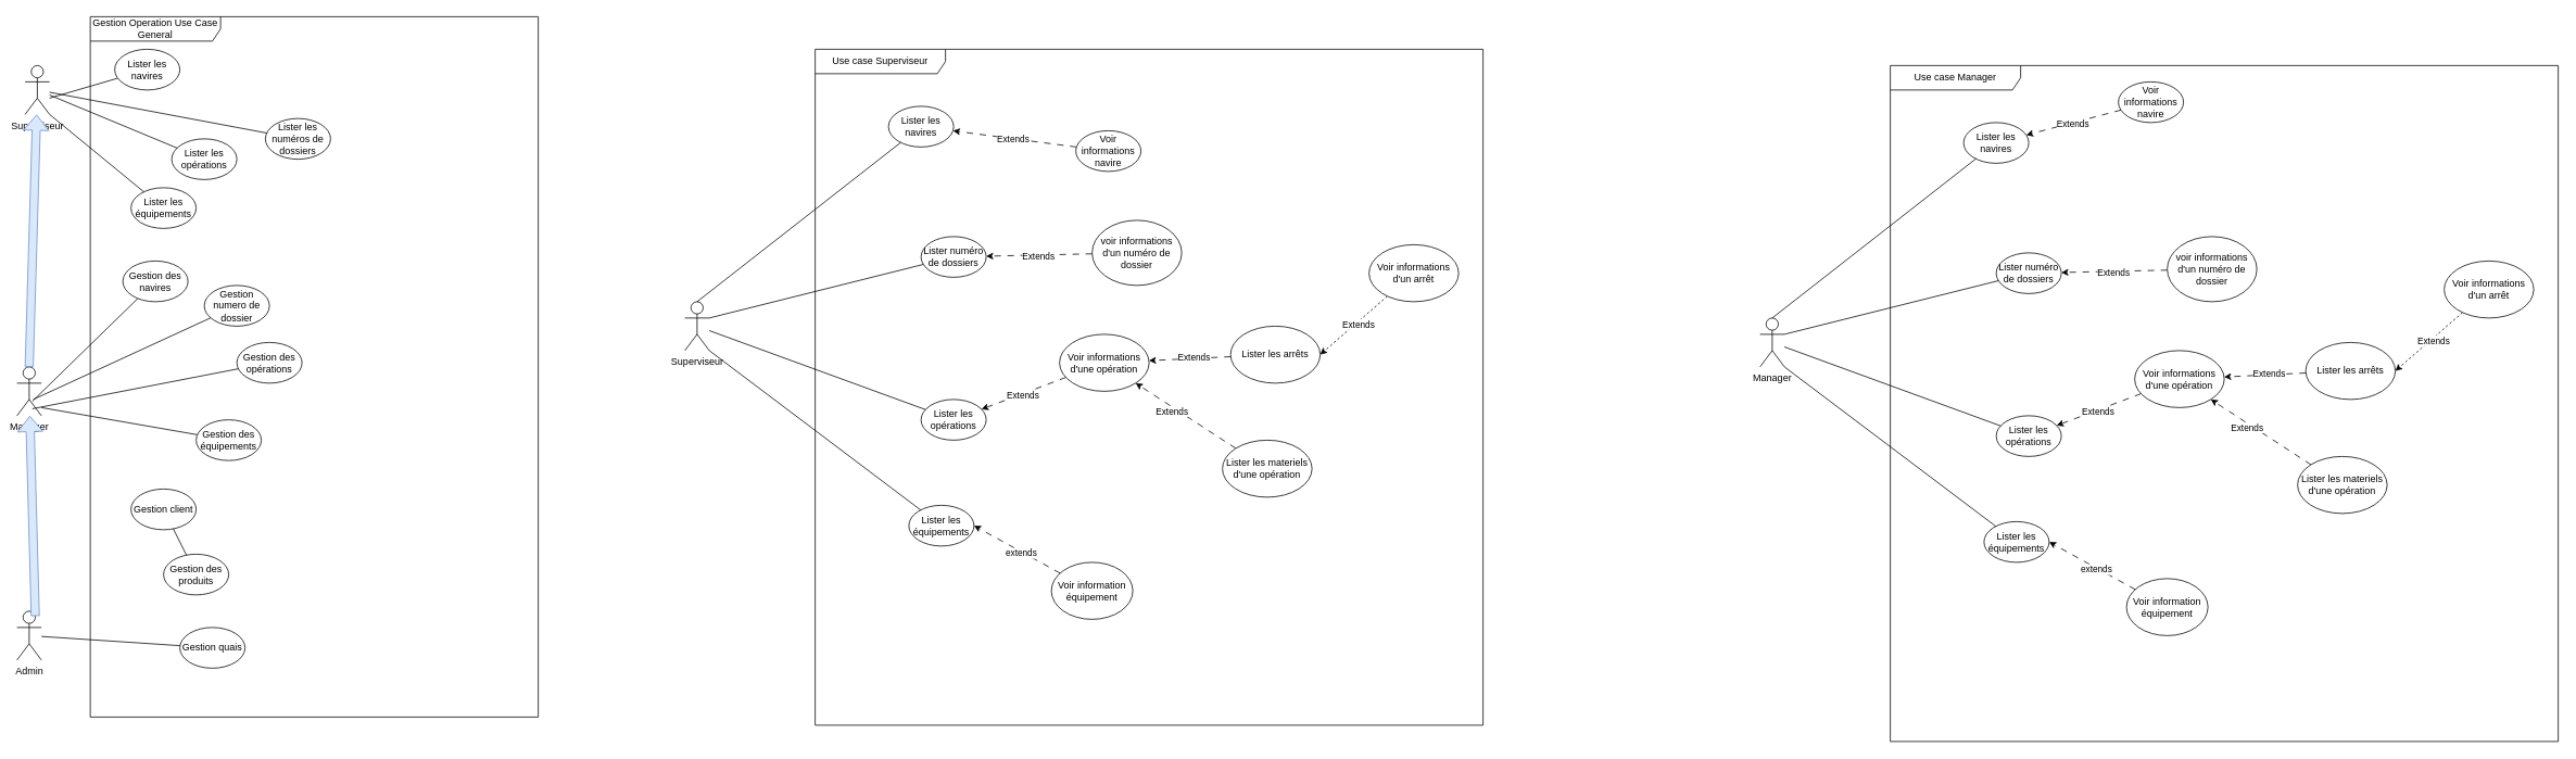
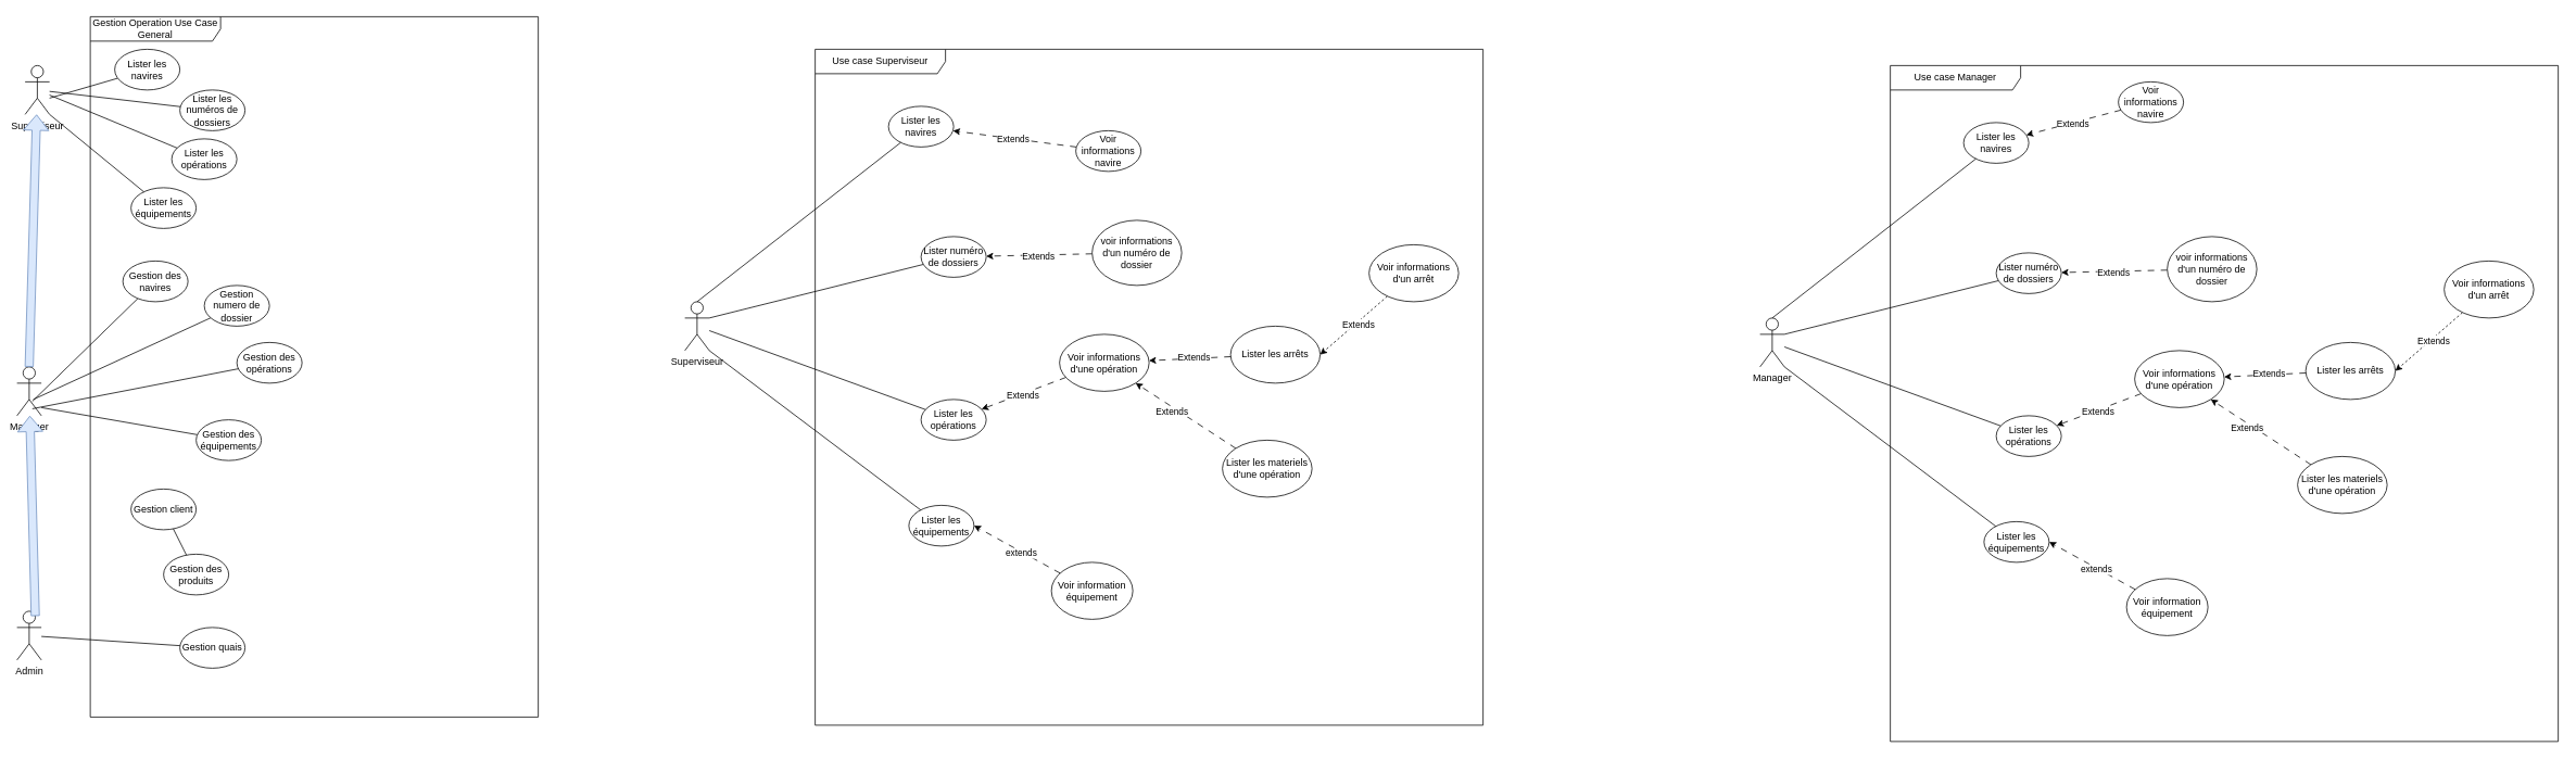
  <mxCell id="0" />
  <mxCell id="1" parent="0" />
  <mxCell id="2" value="Superviseur" style="shape=umlActor;verticalLabelPosition=bottom;verticalAlign=top;html=1;" parent="1" vertex="1"><mxGeometry x="30" y="80" width="30" height="60" as="geometry" /></mxCell>
  <mxCell id="3" value="Gestion Operation Use Case General" style="shape=umlFrame;whiteSpace=wrap;html=1;pointerEvents=0;recursiveResize=0;container=1;collapsible=0;width=160;" parent="1" vertex="1"><mxGeometry x="110" y="20" width="550" height="860" as="geometry" /></mxCell>
  <mxCell id="4" style="rounded=0;orthogonalLoop=1;jettySize=auto;html=1;endArrow=none;endFill=0;" edge="1" parent="3" source="5"><mxGeometry relative="1" as="geometry"><mxPoint x="-50" y="100" as="targetPoint" /></mxGeometry></mxCell>
  <mxCell id="5" value="Lister les navires" style="ellipse;whiteSpace=wrap;html=1;" parent="3" vertex="1"><mxGeometry x="30" y="40" width="80" height="50" as="geometry" /></mxCell>
- <mxCell id="6" value="Lister les numéros de dossiers" style="ellipse;whiteSpace=wrap;html=1;" vertex="1" parent="3"><mxGeometry x="215" y="125" width="80" height="50" as="geometry" /></mxCell>
+ <mxCell id="6" value="Lister les numéros de dossiers" style="ellipse;whiteSpace=wrap;html=1;" vertex="1" parent="3"><mxGeometry x="110" y="90" width="80" height="50" as="geometry" /></mxCell>
  <mxCell id="7" value="Lister les opérations" style="ellipse;whiteSpace=wrap;html=1;" vertex="1" parent="3"><mxGeometry x="100" y="150" width="80" height="50" as="geometry" /></mxCell>
  <mxCell id="8" value="Lister les équipements" style="ellipse;whiteSpace=wrap;html=1;" vertex="1" parent="3"><mxGeometry x="50" y="210" width="80" height="50" as="geometry" /></mxCell>
  <mxCell id="9" value="Gestion des navires" style="ellipse;whiteSpace=wrap;html=1;" vertex="1" parent="3"><mxGeometry x="40" y="300" width="80" height="50" as="geometry" /></mxCell>
  <mxCell id="10" style="rounded=0;orthogonalLoop=1;jettySize=auto;html=1;endArrow=none;endFill=0;" edge="1" parent="3" source="11"><mxGeometry relative="1" as="geometry"><mxPoint x="-70" y="470" as="targetPoint" /></mxGeometry></mxCell>
  <mxCell id="11" value="Gestion numero de dossier" style="ellipse;whiteSpace=wrap;html=1;" vertex="1" parent="3"><mxGeometry x="140" y="330" width="80" height="50" as="geometry" /></mxCell>
  <mxCell id="12" value="Gestion des opérations" style="ellipse;whiteSpace=wrap;html=1;" vertex="1" parent="3"><mxGeometry x="180" y="400" width="80" height="50" as="geometry" /></mxCell>
  <mxCell id="13" style="rounded=0;orthogonalLoop=1;jettySize=auto;html=1;endArrow=none;endFill=0;" edge="1" parent="3" source="14"><mxGeometry relative="1" as="geometry"><mxPoint x="-60" y="480" as="targetPoint" /></mxGeometry></mxCell>
  <mxCell id="14" value="Gestion des équipements" style="ellipse;whiteSpace=wrap;html=1;" vertex="1" parent="3"><mxGeometry x="130" y="495" width="80" height="50" as="geometry" /></mxCell>
  <mxCell id="15" value="Gestion client" style="ellipse;whiteSpace=wrap;html=1;" vertex="1" parent="3"><mxGeometry x="50" y="580" width="80" height="50" as="geometry" /></mxCell>
  <mxCell id="16" value="Gestion des produits" style="ellipse;whiteSpace=wrap;html=1;" vertex="1" parent="3"><mxGeometry x="90" y="660" width="80" height="50" as="geometry" /></mxCell>
  <mxCell id="17" value="Gestion quais" style="ellipse;whiteSpace=wrap;html=1;" vertex="1" parent="3"><mxGeometry x="110" y="750" width="80" height="50" as="geometry" /></mxCell>
  <mxCell id="18" value="Manager" style="shape=umlActor;verticalLabelPosition=bottom;verticalAlign=top;html=1;" vertex="1" parent="1"><mxGeometry x="20" y="450" width="30" height="60" as="geometry" /></mxCell>
  <mxCell id="19" value="Admin" style="shape=umlActor;verticalLabelPosition=bottom;verticalAlign=top;html=1;" vertex="1" parent="1"><mxGeometry x="20" y="750" width="30" height="60" as="geometry" /></mxCell>
  <mxCell id="20" style="rounded=0;orthogonalLoop=1;jettySize=auto;html=1;strokeColor=default;startArrow=none;startFill=0;endArrow=none;endFill=0;" edge="1" parent="1" source="7" target="2"><mxGeometry relative="1" as="geometry" /></mxCell>
  <mxCell id="21" style="rounded=0;orthogonalLoop=1;jettySize=auto;html=1;endArrow=none;endFill=0;" edge="1" parent="1" source="6" target="2"><mxGeometry relative="1" as="geometry" /></mxCell>
  <mxCell id="22" style="rounded=0;orthogonalLoop=1;jettySize=auto;html=1;entryX=1;entryY=1;entryDx=0;entryDy=0;entryPerimeter=0;endArrow=none;endFill=0;" edge="1" parent="1" source="8" target="2"><mxGeometry relative="1" as="geometry" /></mxCell>
  <mxCell id="23" value="" style="shape=flexArrow;endArrow=classic;html=1;rounded=0;exitX=0.5;exitY=0;exitDx=0;exitDy=0;exitPerimeter=0;strokeColor=#6c8ebf;fillColor=#dae8fc;" edge="1" parent="1" source="18" target="2"><mxGeometry width="50" height="50" relative="1" as="geometry"><mxPoint x="270" y="440" as="sourcePoint" /><mxPoint x="320" y="390" as="targetPoint" /></mxGeometry></mxCell>
  <mxCell id="24" style="rounded=0;orthogonalLoop=1;jettySize=auto;html=1;entryX=0.631;entryY=0.704;entryDx=0;entryDy=0;entryPerimeter=0;endArrow=none;endFill=0;" edge="1" parent="1" source="9" target="18"><mxGeometry relative="1" as="geometry" /></mxCell>
  <mxCell id="25" style="rounded=0;orthogonalLoop=1;jettySize=auto;html=1;entryX=0.631;entryY=0.857;entryDx=0;entryDy=0;entryPerimeter=0;endArrow=none;endFill=0;" edge="1" parent="1" source="12" target="18"><mxGeometry relative="1" as="geometry" /></mxCell>
  <mxCell id="26" value="" style="endArrow=classic;html=1;rounded=0;exitX=0.75;exitY=0.1;exitDx=0;exitDy=0;exitPerimeter=0;shape=flexArrow;fillColor=#dae8fc;strokeColor=#6c8ebf;" edge="1" parent="1" source="19" target="18"><mxGeometry width="50" height="50" relative="1" as="geometry"><mxPoint x="230" y="830" as="sourcePoint" /><mxPoint x="280" y="780" as="targetPoint" /></mxGeometry></mxCell>
  <mxCell id="27" style="rounded=0;orthogonalLoop=1;jettySize=auto;html=1;endArrow=none;endFill=0;" edge="1" parent="1" source="15" target="16"><mxGeometry relative="1" as="geometry" /></mxCell>
  <mxCell id="28" style="rounded=0;orthogonalLoop=1;jettySize=auto;html=1;endArrow=none;endFill=0;" edge="1" parent="1" source="17" target="19"><mxGeometry relative="1" as="geometry" /></mxCell>
  <mxCell id="29" value="Use case Superviseur" style="shape=umlFrame;whiteSpace=wrap;html=1;pointerEvents=0;recursiveResize=0;container=1;collapsible=0;width=160;" vertex="1" parent="1"><mxGeometry x="1000" y="60" width="820" height="830" as="geometry" /></mxCell>
  <mxCell id="30" value="Lister les navires" style="ellipse;whiteSpace=wrap;html=1;" vertex="1" parent="29"><mxGeometry x="90" y="70" width="80" height="50" as="geometry" /></mxCell>
  <mxCell id="31" style="rounded=0;orthogonalLoop=1;jettySize=auto;html=1;dashed=1;dashPattern=8 8;" edge="1" parent="29" source="33" target="30"><mxGeometry relative="1" as="geometry" /></mxCell>
  <mxCell id="32" value="Extends" style="edgeLabel;html=1;align=center;verticalAlign=middle;resizable=0;points=[];" vertex="1" connectable="0" parent="31"><mxGeometry x="0.034" y="1" relative="1" as="geometry"><mxPoint as="offset" /></mxGeometry></mxCell>
  <mxCell id="33" value="Voir informations navire" style="ellipse;whiteSpace=wrap;html=1;" vertex="1" parent="29"><mxGeometry x="320" y="100" width="80" height="50" as="geometry" /></mxCell>
  <mxCell id="34" value="Lister numéro de dossiers" style="ellipse;whiteSpace=wrap;html=1;" vertex="1" parent="29"><mxGeometry x="130" y="230" width="80" height="50" as="geometry" /></mxCell>
  <mxCell id="35" style="rounded=0;orthogonalLoop=1;jettySize=auto;html=1;dashed=1;dashPattern=8 8;" edge="1" parent="29" source="37" target="34"><mxGeometry relative="1" as="geometry" /></mxCell>
  <mxCell id="36" value="Extends" style="edgeLabel;html=1;align=center;verticalAlign=middle;resizable=0;points=[];" vertex="1" connectable="0" parent="35"><mxGeometry x="0.034" y="1" relative="1" as="geometry"><mxPoint as="offset" /></mxGeometry></mxCell>
  <mxCell id="37" value="voir informations d'un numéro de dossier" style="ellipse;whiteSpace=wrap;html=1;" vertex="1" parent="29"><mxGeometry x="340" y="210" width="110" height="80" as="geometry" /></mxCell>
  <mxCell id="38" value="Lister les opérations" style="ellipse;whiteSpace=wrap;html=1;" vertex="1" parent="29"><mxGeometry x="130" y="430" width="80" height="50" as="geometry" /></mxCell>
  <mxCell id="39" style="rounded=0;orthogonalLoop=1;jettySize=auto;html=1;dashed=1;dashPattern=8 8;" edge="1" parent="29" source="41" target="38"><mxGeometry relative="1" as="geometry" /></mxCell>
  <mxCell id="40" value="Extends" style="edgeLabel;html=1;align=center;verticalAlign=middle;resizable=0;points=[];" vertex="1" connectable="0" parent="39"><mxGeometry x="0.034" y="1" relative="1" as="geometry"><mxPoint as="offset" /></mxGeometry></mxCell>
  <mxCell id="41" value="Voir informations d'une opération" style="ellipse;whiteSpace=wrap;html=1;" vertex="1" parent="29"><mxGeometry x="300" y="350" width="110" height="70" as="geometry" /></mxCell>
  <mxCell id="42" style="rounded=0;orthogonalLoop=1;jettySize=auto;html=1;dashed=1;dashPattern=8 8;" edge="1" parent="29" source="44" target="41"><mxGeometry relative="1" as="geometry" /></mxCell>
  <mxCell id="43" value="Extends" style="edgeLabel;html=1;align=center;verticalAlign=middle;resizable=0;points=[];" vertex="1" connectable="0" parent="42"><mxGeometry x="-0.064" y="-2" relative="1" as="geometry"><mxPoint x="1" as="offset" /></mxGeometry></mxCell>
  <mxCell id="44" value="Lister les arrêts" style="ellipse;whiteSpace=wrap;html=1;" vertex="1" parent="29"><mxGeometry x="510" y="340" width="110" height="70" as="geometry" /></mxCell>
  <mxCell id="45" style="rounded=0;orthogonalLoop=1;jettySize=auto;html=1;entryX=1;entryY=0.5;entryDx=0;entryDy=0;dashed=1;" edge="1" parent="29" source="47" target="44"><mxGeometry relative="1" as="geometry" /></mxCell>
  <mxCell id="46" value="Extends" style="edgeLabel;html=1;align=center;verticalAlign=middle;resizable=0;points=[];" vertex="1" connectable="0" parent="45"><mxGeometry x="-0.084" y="2" relative="1" as="geometry"><mxPoint as="offset" /></mxGeometry></mxCell>
  <mxCell id="47" value="Voir informations d'un arrêt" style="ellipse;whiteSpace=wrap;html=1;" vertex="1" parent="29"><mxGeometry x="680" y="240" width="110" height="70" as="geometry" /></mxCell>
  <mxCell id="48" style="rounded=0;orthogonalLoop=1;jettySize=auto;html=1;dashed=1;dashPattern=8 8;" edge="1" parent="29" source="50" target="41"><mxGeometry relative="1" as="geometry" /></mxCell>
  <mxCell id="49" value="Extends" style="edgeLabel;html=1;align=center;verticalAlign=middle;resizable=0;points=[];" vertex="1" connectable="0" parent="48"><mxGeometry x="0.223" y="6" relative="1" as="geometry"><mxPoint y="-1" as="offset" /></mxGeometry></mxCell>
  <mxCell id="50" value="Lister les materiels d'une opération" style="ellipse;whiteSpace=wrap;html=1;" vertex="1" parent="29"><mxGeometry x="500" y="480" width="110" height="70" as="geometry" /></mxCell>
  <mxCell id="51" value="Lister les équipements" style="ellipse;whiteSpace=wrap;html=1;" vertex="1" parent="29"><mxGeometry x="115" y="560" width="80" height="50" as="geometry" /></mxCell>
  <mxCell id="52" style="rounded=0;orthogonalLoop=1;jettySize=auto;html=1;entryX=1;entryY=0.5;entryDx=0;entryDy=0;dashed=1;dashPattern=8 8;" edge="1" parent="29" source="54" target="51"><mxGeometry relative="1" as="geometry" /></mxCell>
  <mxCell id="53" value="extends" style="edgeLabel;html=1;align=center;verticalAlign=middle;resizable=0;points=[];" vertex="1" connectable="0" parent="52"><mxGeometry x="-0.111" y="1" relative="1" as="geometry"><mxPoint as="offset" /></mxGeometry></mxCell>
  <mxCell id="54" value="Voir information équipement" style="ellipse;whiteSpace=wrap;html=1;" vertex="1" parent="29"><mxGeometry x="290" y="630" width="100" height="70" as="geometry" /></mxCell>
  <mxCell id="55" value="Superviseur" style="shape=umlActor;verticalLabelPosition=bottom;verticalAlign=top;html=1;" vertex="1" parent="1"><mxGeometry x="840" y="370" width="30" height="60" as="geometry" /></mxCell>
  <mxCell id="56" style="rounded=0;orthogonalLoop=1;jettySize=auto;html=1;entryX=0.5;entryY=0;entryDx=0;entryDy=0;entryPerimeter=0;endArrow=none;endFill=0;" edge="1" parent="1" source="30" target="55"><mxGeometry relative="1" as="geometry" /></mxCell>
  <mxCell id="57" style="rounded=0;orthogonalLoop=1;jettySize=auto;html=1;entryX=1;entryY=0.333;entryDx=0;entryDy=0;entryPerimeter=0;endArrow=none;endFill=0;" edge="1" parent="1" source="34" target="55"><mxGeometry relative="1" as="geometry" /></mxCell>
  <mxCell id="58" style="rounded=0;orthogonalLoop=1;jettySize=auto;html=1;endArrow=none;endFill=0;" edge="1" parent="1" source="38" target="55"><mxGeometry relative="1" as="geometry" /></mxCell>
  <mxCell id="59" style="rounded=0;orthogonalLoop=1;jettySize=auto;html=1;entryX=1;entryY=1;entryDx=0;entryDy=0;entryPerimeter=0;endArrow=none;endFill=0;" edge="1" parent="1" source="51" target="55"><mxGeometry relative="1" as="geometry" /></mxCell>
  <mxCell id="60" value="Use case Manager" style="shape=umlFrame;whiteSpace=wrap;html=1;pointerEvents=0;recursiveResize=0;container=1;collapsible=0;width=160;" vertex="1" parent="1"><mxGeometry x="2320" y="80" width="820" height="830" as="geometry" /></mxCell>
  <mxCell id="61" value="Lister les navires" style="ellipse;whiteSpace=wrap;html=1;" vertex="1" parent="60"><mxGeometry x="90" y="70" width="80" height="50" as="geometry" /></mxCell>
  <mxCell id="62" style="rounded=0;orthogonalLoop=1;jettySize=auto;html=1;dashed=1;dashPattern=8 8;" edge="1" parent="60" source="64" target="61"><mxGeometry relative="1" as="geometry" /></mxCell>
  <mxCell id="63" value="Extends" style="edgeLabel;html=1;align=center;verticalAlign=middle;resizable=0;points=[];" vertex="1" connectable="0" parent="62"><mxGeometry x="0.034" y="1" relative="1" as="geometry"><mxPoint as="offset" /></mxGeometry></mxCell>
  <mxCell id="64" value="Voir informations navire" style="ellipse;whiteSpace=wrap;html=1;" vertex="1" parent="60"><mxGeometry x="280" y="20" width="80" height="50" as="geometry" /></mxCell>
  <mxCell id="65" value="Lister numéro de dossiers" style="ellipse;whiteSpace=wrap;html=1;" vertex="1" parent="60"><mxGeometry x="130" y="230" width="80" height="50" as="geometry" /></mxCell>
  <mxCell id="66" style="rounded=0;orthogonalLoop=1;jettySize=auto;html=1;dashed=1;dashPattern=8 8;" edge="1" parent="60" source="68" target="65"><mxGeometry relative="1" as="geometry" /></mxCell>
  <mxCell id="67" value="Extends" style="edgeLabel;html=1;align=center;verticalAlign=middle;resizable=0;points=[];" vertex="1" connectable="0" parent="66"><mxGeometry x="0.034" y="1" relative="1" as="geometry"><mxPoint as="offset" /></mxGeometry></mxCell>
  <mxCell id="68" value="voir informations d'un numéro de dossier" style="ellipse;whiteSpace=wrap;html=1;" vertex="1" parent="60"><mxGeometry x="340" y="210" width="110" height="80" as="geometry" /></mxCell>
  <mxCell id="69" value="Lister les opérations" style="ellipse;whiteSpace=wrap;html=1;" vertex="1" parent="60"><mxGeometry x="130" y="430" width="80" height="50" as="geometry" /></mxCell>
  <mxCell id="70" style="rounded=0;orthogonalLoop=1;jettySize=auto;html=1;dashed=1;dashPattern=8 8;" edge="1" parent="60" source="72" target="69"><mxGeometry relative="1" as="geometry" /></mxCell>
  <mxCell id="71" value="Extends" style="edgeLabel;html=1;align=center;verticalAlign=middle;resizable=0;points=[];" vertex="1" connectable="0" parent="70"><mxGeometry x="0.034" y="1" relative="1" as="geometry"><mxPoint as="offset" /></mxGeometry></mxCell>
  <mxCell id="72" value="Voir informations d'une opération" style="ellipse;whiteSpace=wrap;html=1;" vertex="1" parent="60"><mxGeometry x="300" y="350" width="110" height="70" as="geometry" /></mxCell>
  <mxCell id="73" style="rounded=0;orthogonalLoop=1;jettySize=auto;html=1;dashed=1;dashPattern=8 8;" edge="1" parent="60" source="75" target="72"><mxGeometry relative="1" as="geometry" /></mxCell>
  <mxCell id="74" value="Extends" style="edgeLabel;html=1;align=center;verticalAlign=middle;resizable=0;points=[];" vertex="1" connectable="0" parent="73"><mxGeometry x="-0.064" y="-2" relative="1" as="geometry"><mxPoint x="1" as="offset" /></mxGeometry></mxCell>
  <mxCell id="75" value="Lister les arrêts" style="ellipse;whiteSpace=wrap;html=1;" vertex="1" parent="60"><mxGeometry x="510" y="340" width="110" height="70" as="geometry" /></mxCell>
  <mxCell id="76" style="rounded=0;orthogonalLoop=1;jettySize=auto;html=1;entryX=1;entryY=0.5;entryDx=0;entryDy=0;dashed=1;" edge="1" parent="60" source="78" target="75"><mxGeometry relative="1" as="geometry" /></mxCell>
  <mxCell id="77" value="Extends" style="edgeLabel;html=1;align=center;verticalAlign=middle;resizable=0;points=[];" vertex="1" connectable="0" parent="76"><mxGeometry x="-0.084" y="2" relative="1" as="geometry"><mxPoint as="offset" /></mxGeometry></mxCell>
  <mxCell id="78" value="Voir informations d'un arrêt" style="ellipse;whiteSpace=wrap;html=1;" vertex="1" parent="60"><mxGeometry x="680" y="240" width="110" height="70" as="geometry" /></mxCell>
  <mxCell id="79" style="rounded=0;orthogonalLoop=1;jettySize=auto;html=1;dashed=1;dashPattern=8 8;" edge="1" parent="60" source="81" target="72"><mxGeometry relative="1" as="geometry" /></mxCell>
  <mxCell id="80" value="Extends" style="edgeLabel;html=1;align=center;verticalAlign=middle;resizable=0;points=[];" vertex="1" connectable="0" parent="79"><mxGeometry x="0.223" y="6" relative="1" as="geometry"><mxPoint y="-1" as="offset" /></mxGeometry></mxCell>
  <mxCell id="81" value="Lister les materiels d'une opération" style="ellipse;whiteSpace=wrap;html=1;" vertex="1" parent="60"><mxGeometry x="500" y="480" width="110" height="70" as="geometry" /></mxCell>
  <mxCell id="82" value="Lister les équipements" style="ellipse;whiteSpace=wrap;html=1;" vertex="1" parent="60"><mxGeometry x="115" y="560" width="80" height="50" as="geometry" /></mxCell>
  <mxCell id="83" style="rounded=0;orthogonalLoop=1;jettySize=auto;html=1;entryX=1;entryY=0.5;entryDx=0;entryDy=0;dashed=1;dashPattern=8 8;" edge="1" parent="60" source="85" target="82"><mxGeometry relative="1" as="geometry" /></mxCell>
  <mxCell id="84" value="extends" style="edgeLabel;html=1;align=center;verticalAlign=middle;resizable=0;points=[];" vertex="1" connectable="0" parent="83"><mxGeometry x="-0.111" y="1" relative="1" as="geometry"><mxPoint as="offset" /></mxGeometry></mxCell>
  <mxCell id="85" value="Voir information équipement" style="ellipse;whiteSpace=wrap;html=1;" vertex="1" parent="60"><mxGeometry x="290" y="630" width="100" height="70" as="geometry" /></mxCell>
  <mxCell id="86" value="Manager" style="shape=umlActor;verticalLabelPosition=bottom;verticalAlign=top;html=1;" vertex="1" parent="1"><mxGeometry x="2160" y="390" width="30" height="60" as="geometry" /></mxCell>
  <mxCell id="87" style="rounded=0;orthogonalLoop=1;jettySize=auto;html=1;entryX=0.5;entryY=0;entryDx=0;entryDy=0;entryPerimeter=0;endArrow=none;endFill=0;" edge="1" parent="1" source="61" target="86"><mxGeometry relative="1" as="geometry" /></mxCell>
  <mxCell id="88" style="rounded=0;orthogonalLoop=1;jettySize=auto;html=1;entryX=1;entryY=0.333;entryDx=0;entryDy=0;entryPerimeter=0;endArrow=none;endFill=0;" edge="1" parent="1" source="65" target="86"><mxGeometry relative="1" as="geometry" /></mxCell>
  <mxCell id="89" style="rounded=0;orthogonalLoop=1;jettySize=auto;html=1;endArrow=none;endFill=0;" edge="1" parent="1" source="69" target="86"><mxGeometry relative="1" as="geometry" /></mxCell>
  <mxCell id="90" style="rounded=0;orthogonalLoop=1;jettySize=auto;html=1;entryX=1;entryY=1;entryDx=0;entryDy=0;entryPerimeter=0;endArrow=none;endFill=0;" edge="1" parent="1" source="82" target="86"><mxGeometry relative="1" as="geometry" /></mxCell>
